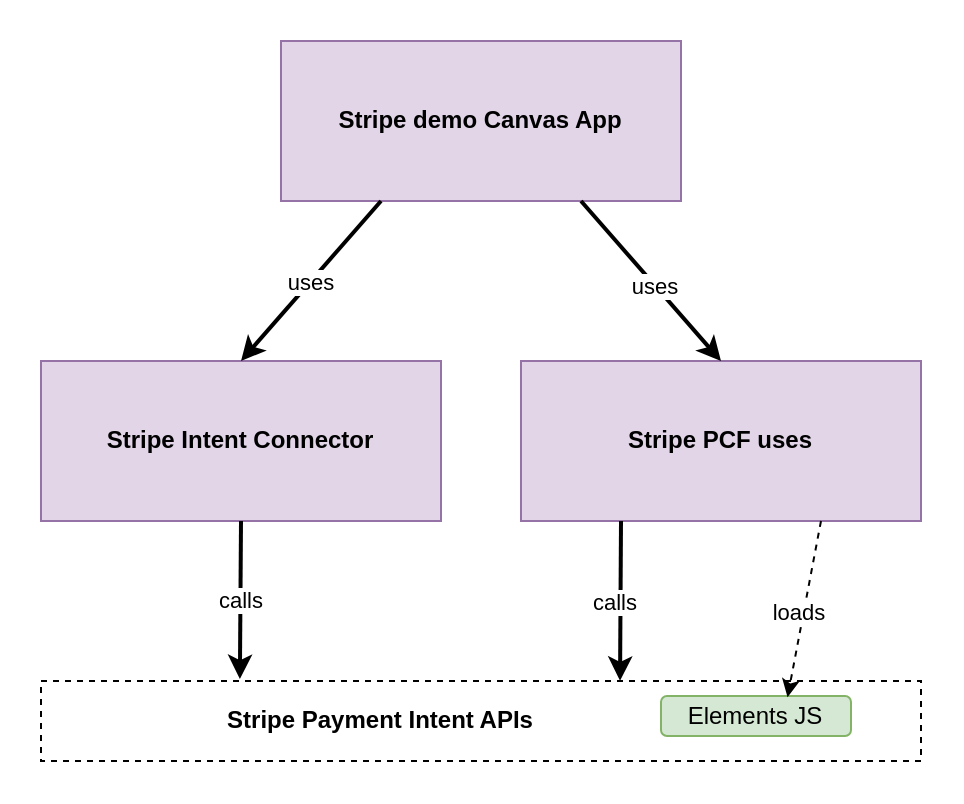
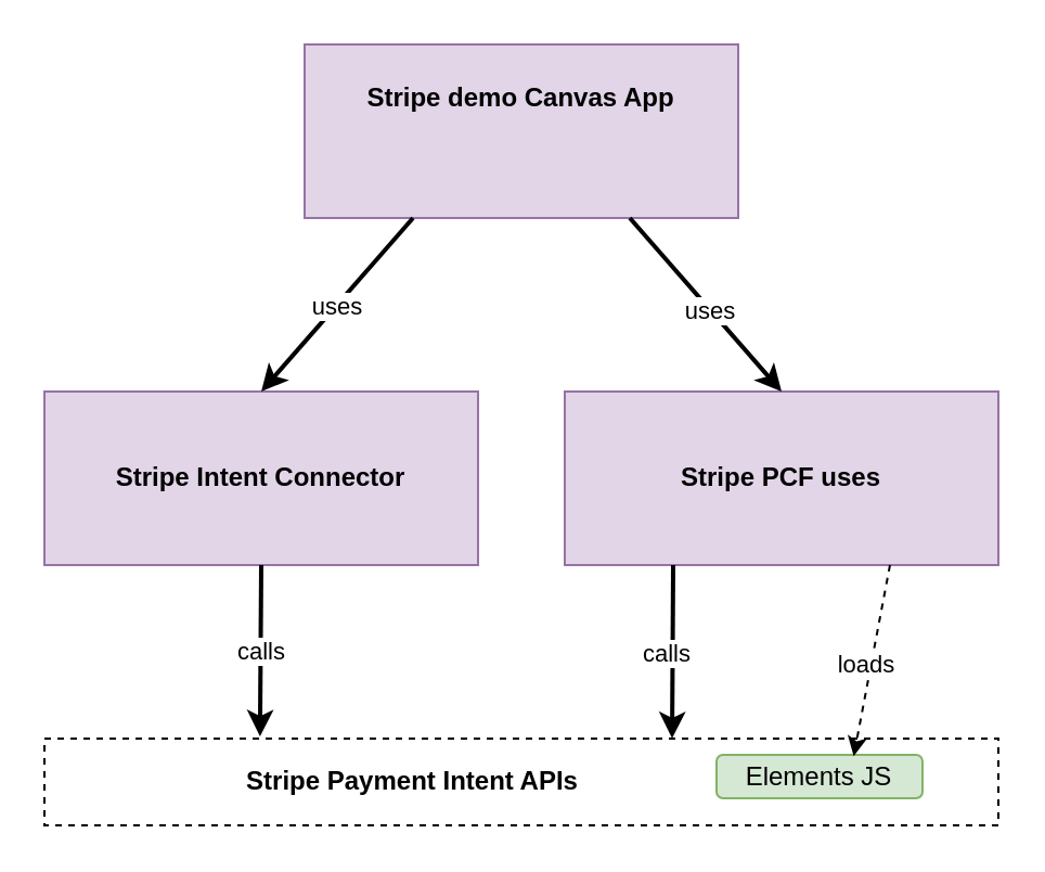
  <mxCell id="0" />
  <mxCell id="1" parent="0" />
  <mxCell id="2" value="" style="rounded=0;whiteSpace=wrap;html=1;fillColor=#e1d5e7;strokeColor=#9673a6;" vertex="1" parent="1"><mxGeometry x="20" y="180" width="200" height="80" as="geometry" /></mxCell>
  <mxCell id="3" value="Stripe Intent Connector" style="text;html=1;strokeColor=none;fillColor=none;align=center;verticalAlign=middle;whiteSpace=wrap;rounded=0;fontStyle=1" vertex="1" parent="1"><mxGeometry x="45" y="205" width="150" height="30" as="geometry" /></mxCell>
  <mxCell id="4" value="" style="rounded=0;whiteSpace=wrap;html=1;fillColor=#e1d5e7;strokeColor=#9673a6;" vertex="1" parent="1"><mxGeometry x="260" y="180" width="200" height="80" as="geometry" /></mxCell>
  <mxCell id="5" value="Stripe PCF uses" style="text;html=1;strokeColor=none;fillColor=none;align=center;verticalAlign=middle;whiteSpace=wrap;rounded=0;fontStyle=1" vertex="1" parent="1"><mxGeometry x="285" y="205" width="150" height="30" as="geometry" /></mxCell>
  <mxCell id="6" value="" style="rounded=0;whiteSpace=wrap;html=1;fillColor=#e1d5e7;strokeColor=#9673a6;" vertex="1" parent="1"><mxGeometry x="140" y="20" width="200" height="80" as="geometry" /></mxCell>
- <mxCell id="7" value="Stripe demo Canvas App" style="text;html=1;strokeColor=none;fillColor=none;align=center;verticalAlign=middle;whiteSpace=wrap;rounded=0;fontStyle=1" vertex="1" parent="1"><mxGeometry x="165" y="45" width="150" height="30" as="geometry" /></mxCell>
+ <mxCell id="7" value="Stripe demo Canvas App" style="text;html=1;strokeColor=none;fillColor=none;align=center;verticalAlign=middle;whiteSpace=wrap;rounded=0;fontStyle=1" vertex="1" parent="1"><mxGeometry x="165" y="30" width="150" height="30" as="geometry" /></mxCell>
  <mxCell id="8" value="" style="endArrow=classic;html=1;rounded=0;exitX=0.75;exitY=1;exitDx=0;exitDy=0;entryX=0.5;entryY=0;entryDx=0;entryDy=0;strokeWidth=2;" edge="1" parent="1" source="6" target="4"><mxGeometry width="50" height="50" relative="1" as="geometry"><mxPoint x="460" y="90" as="sourcePoint" /><mxPoint x="510" y="40" as="targetPoint" /></mxGeometry></mxCell>
  <mxCell id="9" value="uses" style="edgeLabel;html=1;align=center;verticalAlign=middle;resizable=0;points=[];" vertex="1" connectable="0" parent="8"><mxGeometry x="0.043" y="-1" relative="1" as="geometry"><mxPoint x="1" as="offset" /></mxGeometry></mxCell>
  <mxCell id="10" value="" style="endArrow=classic;html=1;rounded=0;exitX=0.25;exitY=1;exitDx=0;exitDy=0;entryX=0.5;entryY=0;entryDx=0;entryDy=0;strokeWidth=2;" edge="1" parent="1" source="6" target="2"><mxGeometry width="50" height="50" relative="1" as="geometry"><mxPoint x="300" y="110" as="sourcePoint" /><mxPoint x="370" y="190" as="targetPoint" /></mxGeometry></mxCell>
  <mxCell id="11" value="uses" style="edgeLabel;html=1;align=center;verticalAlign=middle;resizable=0;points=[];" vertex="1" connectable="0" parent="10"><mxGeometry x="0.043" y="-1" relative="1" as="geometry"><mxPoint x="1" as="offset" /></mxGeometry></mxCell>
  <mxCell id="12" value="" style="rounded=0;whiteSpace=wrap;html=1;dashed=1;" vertex="1" parent="1"><mxGeometry x="20" y="340" width="440" height="40" as="geometry" /></mxCell>
  <mxCell id="13" value="Stripe Payment Intent APIs" style="text;html=1;strokeColor=none;fillColor=none;align=center;verticalAlign=middle;whiteSpace=wrap;rounded=0;fontStyle=1" vertex="1" parent="1"><mxGeometry x="60" y="345" width="260" height="30" as="geometry" /></mxCell>
  <mxCell id="14" value="" style="endArrow=classic;html=1;rounded=0;exitX=0.5;exitY=1;exitDx=0;exitDy=0;entryX=0.226;entryY=-0.024;entryDx=0;entryDy=0;entryPerimeter=0;strokeWidth=2;" edge="1" parent="1" source="2" target="12"><mxGeometry width="50" height="50" relative="1" as="geometry"><mxPoint x="290" y="200" as="sourcePoint" /><mxPoint x="340" y="150" as="targetPoint" /></mxGeometry></mxCell>
  <mxCell id="15" value="calls" style="edgeLabel;html=1;align=center;verticalAlign=middle;resizable=0;points=[];" vertex="1" connectable="0" parent="14"><mxGeometry x="0.01" relative="1" as="geometry"><mxPoint as="offset" /></mxGeometry></mxCell>
  <mxCell id="16" value="" style="endArrow=classic;html=1;rounded=0;exitX=0.25;exitY=1;exitDx=0;exitDy=0;entryX=0.658;entryY=-0.003;entryDx=0;entryDy=0;entryPerimeter=0;strokeWidth=2;" edge="1" parent="1" source="4" target="12"><mxGeometry width="50" height="50" relative="1" as="geometry"><mxPoint x="130" y="270" as="sourcePoint" /><mxPoint x="129" y="352" as="targetPoint" /></mxGeometry></mxCell>
  <mxCell id="17" value="calls" style="edgeLabel;html=1;align=center;verticalAlign=middle;resizable=0;points=[];" vertex="1" connectable="0" parent="16"><mxGeometry x="0.031" y="-3" relative="1" as="geometry"><mxPoint as="offset" /></mxGeometry></mxCell>
  <mxCell id="18" value="Elements JS" style="rounded=1;whiteSpace=wrap;html=1;fillColor=#d5e8d4;strokeColor=#82b366;" vertex="1" parent="1"><mxGeometry x="330" y="347.5" width="95" height="20" as="geometry" /></mxCell>
  <mxCell id="19" value="" style="endArrow=classic;html=1;rounded=0;dashed=1;exitX=0.75;exitY=1;exitDx=0;exitDy=0;entryX=0.666;entryY=0.029;entryDx=0;entryDy=0;entryPerimeter=0;" edge="1" parent="1" source="4" target="18"><mxGeometry width="50" height="50" relative="1" as="geometry"><mxPoint x="530" y="270" as="sourcePoint" /><mxPoint x="580" y="220" as="targetPoint" /></mxGeometry></mxCell>
  <mxCell id="20" value="loads" style="edgeLabel;html=1;align=center;verticalAlign=middle;resizable=0;points=[];" vertex="1" connectable="0" parent="19"><mxGeometry x="0.048" y="-3" relative="1" as="geometry"><mxPoint as="offset" /></mxGeometry></mxCell>
